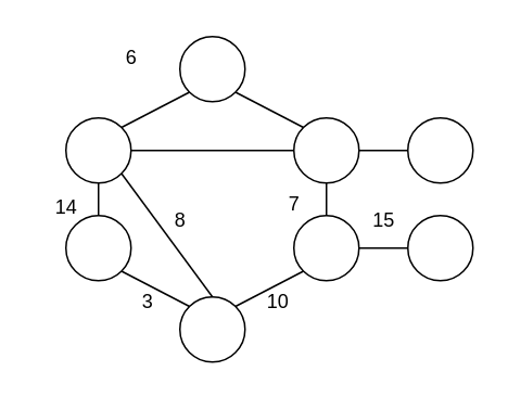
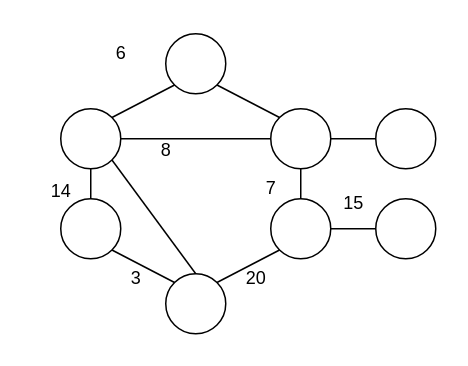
  <mxCell id="0" />
  <mxCell id="1" parent="0" />
  <mxCell id="2" value="" style="ellipse;whiteSpace=wrap;html=1;aspect=fixed;" vertex="1" parent="1"><mxGeometry x="40" y="132" width="40" height="40" as="geometry" /></mxCell>
  <mxCell id="3" value="" style="ellipse;whiteSpace=wrap;html=1;aspect=fixed;" vertex="1" parent="1"><mxGeometry x="40" y="72" width="40" height="40" as="geometry" /></mxCell>
  <mxCell id="4" value="" style="ellipse;whiteSpace=wrap;html=1;aspect=fixed;" vertex="1" parent="1"><mxGeometry x="180" y="72" width="40" height="40" as="geometry" /></mxCell>
  <mxCell id="5" value="" style="ellipse;whiteSpace=wrap;html=1;aspect=fixed;" vertex="1" parent="1"><mxGeometry x="180" y="132" width="40" height="40" as="geometry" /></mxCell>
  <mxCell id="6" value="" style="ellipse;whiteSpace=wrap;html=1;aspect=fixed;" vertex="1" parent="1"><mxGeometry x="250" y="72" width="40" height="40" as="geometry" /></mxCell>
  <mxCell id="7" value="" style="ellipse;whiteSpace=wrap;html=1;aspect=fixed;" vertex="1" parent="1"><mxGeometry x="250" y="132" width="40" height="40" as="geometry" /></mxCell>
  <mxCell id="8" value="" style="ellipse;whiteSpace=wrap;html=1;aspect=fixed;" vertex="1" parent="1"><mxGeometry x="110" y="22" width="40" height="40" as="geometry" /></mxCell>
  <mxCell id="9" value="" style="ellipse;whiteSpace=wrap;html=1;aspect=fixed;" vertex="1" parent="1"><mxGeometry x="110" y="182" width="40" height="40" as="geometry" /></mxCell>
  <mxCell id="10" value="" style="endArrow=none;html=1;rounded=0;entryX=0;entryY=1;entryDx=0;entryDy=0;exitX=1;exitY=0;exitDx=0;exitDy=0;" edge="1" parent="1" source="3" target="8"><mxGeometry width="50" height="50" relative="1" as="geometry"><mxPoint x="60" y="82" as="sourcePoint" /><mxPoint x="110" y="32" as="targetPoint" /></mxGeometry></mxCell>
  <mxCell id="11" value="" style="endArrow=none;html=1;rounded=0;exitX=1;exitY=1;exitDx=0;exitDy=0;entryX=0;entryY=0;entryDx=0;entryDy=0;" edge="1" parent="1" source="2" target="9"><mxGeometry width="50" height="50" relative="1" as="geometry"><mxPoint x="70" y="112" as="sourcePoint" /><mxPoint x="120" y="62" as="targetPoint" /></mxGeometry></mxCell>
  <mxCell id="12" value="" style="endArrow=none;html=1;rounded=0;entryX=0.5;entryY=1;entryDx=0;entryDy=0;" edge="1" parent="1" source="2" target="3"><mxGeometry width="50" height="50" relative="1" as="geometry"><mxPoint x="70" y="172" as="sourcePoint" /><mxPoint x="120" y="122" as="targetPoint" /></mxGeometry></mxCell>
  <mxCell id="13" value="" style="endArrow=none;html=1;rounded=0;entryX=0;entryY=0;entryDx=0;entryDy=0;exitX=1;exitY=1;exitDx=0;exitDy=0;" edge="1" parent="1" source="8" target="4"><mxGeometry width="50" height="50" relative="1" as="geometry"><mxPoint x="70" y="142" as="sourcePoint" /><mxPoint x="120" y="92" as="targetPoint" /></mxGeometry></mxCell>
  <mxCell id="14" value="" style="endArrow=none;html=1;rounded=0;entryX=0.5;entryY=1;entryDx=0;entryDy=0;exitX=0.5;exitY=0;exitDx=0;exitDy=0;" edge="1" parent="1" source="5" target="4"><mxGeometry width="50" height="50" relative="1" as="geometry"><mxPoint x="120" y="132" as="sourcePoint" /><mxPoint x="170" y="82" as="targetPoint" /></mxGeometry></mxCell>
  <mxCell id="15" value="" style="endArrow=none;html=1;rounded=0;exitX=1;exitY=0;exitDx=0;exitDy=0;entryX=0;entryY=1;entryDx=0;entryDy=0;" edge="1" parent="1" source="9" target="5"><mxGeometry width="50" height="50" relative="1" as="geometry"><mxPoint x="120" y="182" as="sourcePoint" /><mxPoint x="170" y="132" as="targetPoint" /></mxGeometry></mxCell>
  <mxCell id="16" value="" style="endArrow=none;html=1;rounded=0;entryX=0;entryY=0.5;entryDx=0;entryDy=0;exitX=1;exitY=0.5;exitDx=0;exitDy=0;" edge="1" parent="1" source="4" target="6"><mxGeometry width="50" height="50" relative="1" as="geometry"><mxPoint x="130" y="132" as="sourcePoint" /><mxPoint x="180" y="82" as="targetPoint" /></mxGeometry></mxCell>
  <mxCell id="17" value="" style="endArrow=none;html=1;rounded=0;entryX=0;entryY=0.5;entryDx=0;entryDy=0;exitX=1;exitY=0.5;exitDx=0;exitDy=0;" edge="1" parent="1" source="5" target="7"><mxGeometry width="50" height="50" relative="1" as="geometry"><mxPoint x="130" y="132" as="sourcePoint" /><mxPoint x="180" y="82" as="targetPoint" /></mxGeometry></mxCell>
  <mxCell id="18" value="6" style="text;html=1;align=center;verticalAlign=middle;resizable=0;points=[];autosize=1;strokeColor=none;fillColor=none;" vertex="1" parent="1"><mxGeometry x="65" y="20" width="30" height="30" as="geometry" /></mxCell>
  <mxCell id="19" value="" style="endArrow=none;html=1;rounded=0;exitX=1;exitY=0.5;exitDx=0;exitDy=0;entryX=0;entryY=0.5;entryDx=0;entryDy=0;" edge="1" parent="1" source="3" target="4"><mxGeometry width="50" height="50" relative="1" as="geometry"><mxPoint x="130" y="132" as="sourcePoint" /><mxPoint x="180" y="82" as="targetPoint" /></mxGeometry></mxCell>
  <mxCell id="20" value="" style="endArrow=none;html=1;rounded=0;exitX=1;exitY=1;exitDx=0;exitDy=0;entryX=0.5;entryY=0;entryDx=0;entryDy=0;" edge="1" parent="1" source="3" target="9"><mxGeometry width="50" height="50" relative="1" as="geometry"><mxPoint x="130" y="132" as="sourcePoint" /><mxPoint x="180" y="82" as="targetPoint" /></mxGeometry></mxCell>
- <mxCell id="21" value="8" style="text;html=1;align=center;verticalAlign=middle;resizable=0;points=[];autosize=1;strokeColor=none;fillColor=none;" vertex="1" parent="1"><mxGeometry x="95" y="120" width="30" height="30" as="geometry" /></mxCell>
+ <mxCell id="21" value="8" style="text;html=1;align=center;verticalAlign=middle;resizable=0;points=[];autosize=1;strokeColor=none;fillColor=none;" vertex="1" parent="1"><mxGeometry x="95" y="85" width="30" height="30" as="geometry" /></mxCell>
  <mxCell id="22" value="3" style="text;html=1;align=center;verticalAlign=middle;resizable=0;points=[];autosize=1;strokeColor=none;fillColor=none;" vertex="1" parent="1"><mxGeometry x="75" y="170" width="30" height="30" as="geometry" /></mxCell>
  <mxCell id="23" value="14" style="text;html=1;align=center;verticalAlign=middle;resizable=0;points=[];autosize=1;strokeColor=none;fillColor=none;" vertex="1" parent="1"><mxGeometry x="20" y="112" width="40" height="30" as="geometry" /></mxCell>
  <mxCell id="24" value="7" style="text;html=1;align=center;verticalAlign=middle;resizable=0;points=[];autosize=1;strokeColor=none;fillColor=none;" vertex="1" parent="1"><mxGeometry x="165" y="110" width="30" height="30" as="geometry" /></mxCell>
  <mxCell id="25" value="15" style="text;html=1;align=center;verticalAlign=middle;resizable=0;points=[];autosize=1;strokeColor=none;fillColor=none;" vertex="1" parent="1"><mxGeometry x="215" y="120" width="40" height="30" as="geometry" /></mxCell>
- <mxCell id="26" value="10" style="text;html=1;align=center;verticalAlign=middle;resizable=0;points=[];autosize=1;strokeColor=none;fillColor=none;" vertex="1" parent="1"><mxGeometry x="150" y="170" width="40" height="30" as="geometry" /></mxCell>
+ <mxCell id="26" value="20" style="text;html=1;align=center;verticalAlign=middle;resizable=0;points=[];autosize=1;strokeColor=none;fillColor=none;" vertex="1" parent="1"><mxGeometry x="150" y="170" width="40" height="30" as="geometry" /></mxCell>
